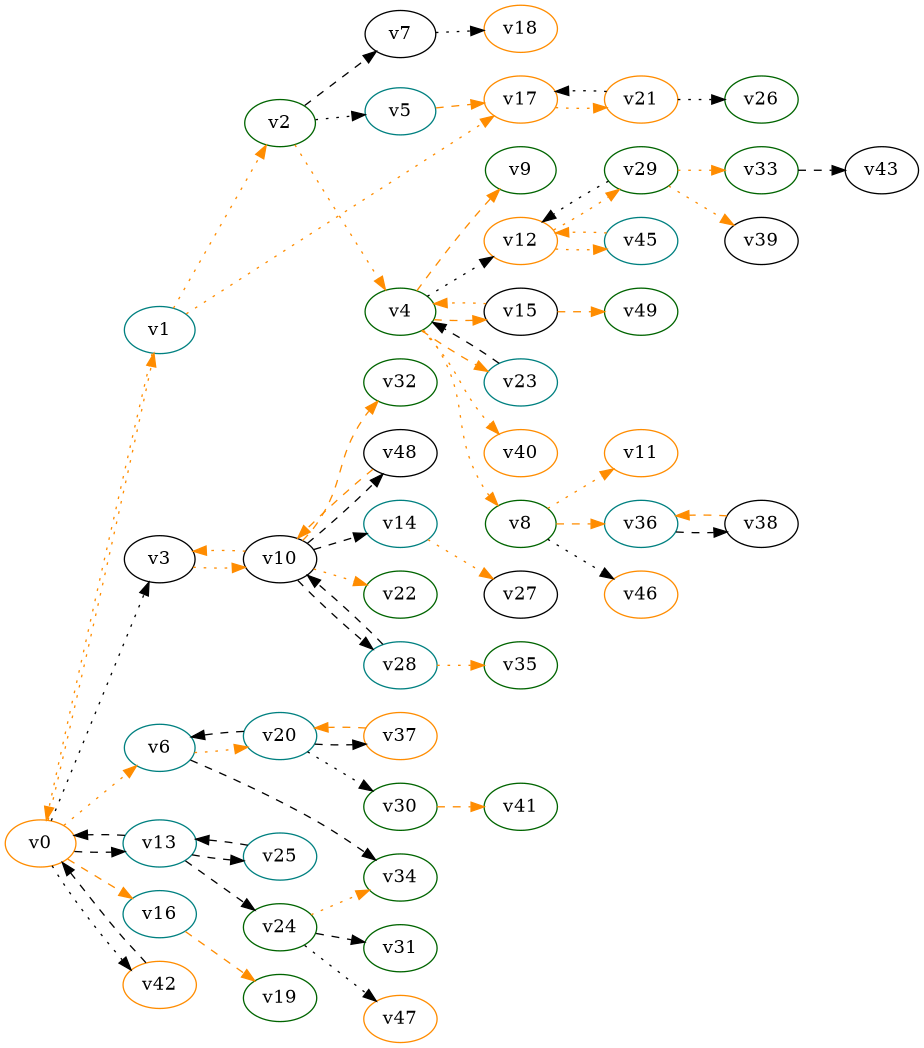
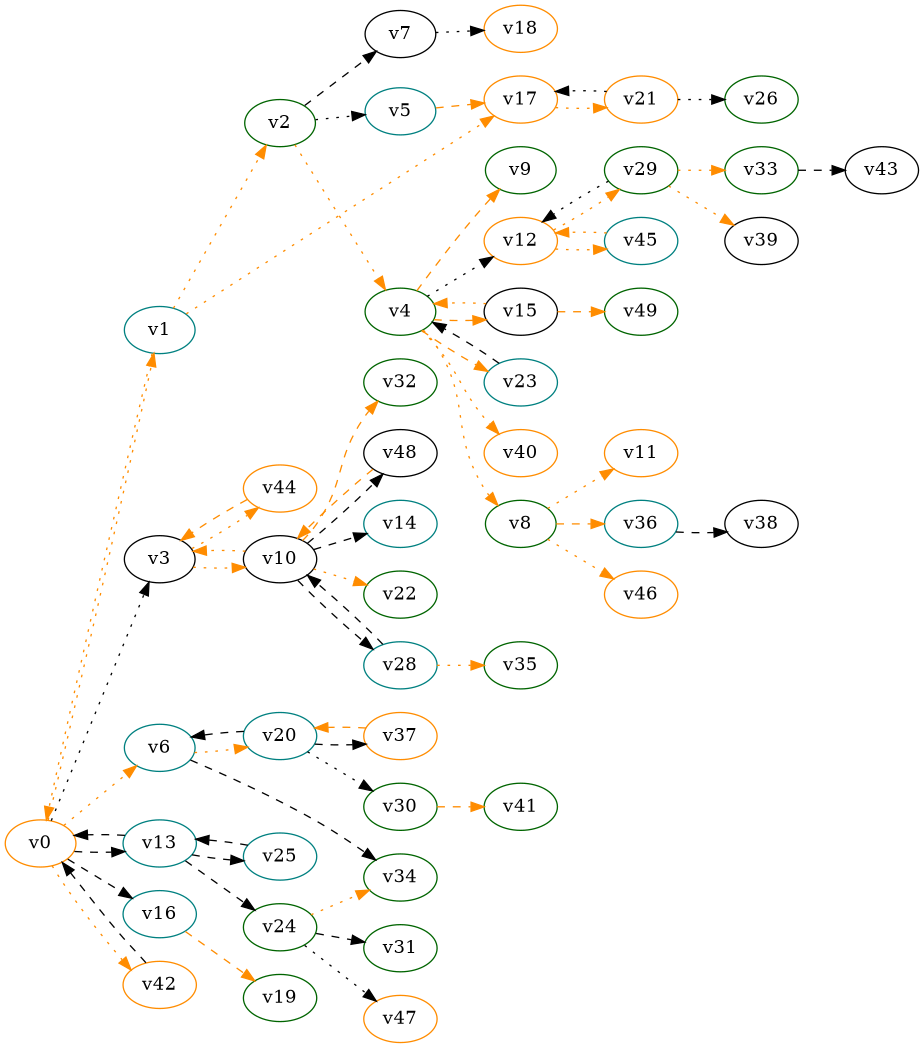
  digraph {
    rankdir=LR
    node [color=darkgreen player=0 weight=11]
    edge [color=darkorange style=dotted]
    v0 [color=darkorange weight=-2]
    v1 [color=teal player=1 weight=9]
    v3 [color=black player=1 weight=13]
    v6 [color=teal weight=0]
    v13 [color=teal player=1 weight=9]
    v16 [color=teal weight=1]
    v42 [color=darkorange weight=9]
    v2 [weight=4]
    v17 [color=darkorange player=1 weight=14]
    v10 [color=black]
+   v44 [color=darkorange]
    v20 [color=teal weight=-1]
    v34 [weight=6]
    v24 [weight=8]
    v25 [color=teal player=1 weight=-3]
    v19 [player=1 weight=12]
    v4 [weight=3]
    v5 [color=teal player=1 weight=10]
    v7 [color=black player=1 weight=4]
    v21 [color=darkorange player=1 weight=1]
    v8 [weight=13]
    v9 [player=1 weight=12]
    v12 [color=darkorange weight=13]
    v15 [color=black player=1 weight=10]
    v23 [color=teal player=1 weight=10]
    v40 [color=darkorange weight=17]
    v18 [color=darkorange weight=13]
    v14 [color=teal weight=4]
    v22 [weight=6]
    v28 [color=teal weight=0]
    v32 [weight=8]
    v48 [color=black weight=2]
    v11 [color=darkorange player=1 weight=17]
    v36 [color=teal weight=-1]
    v46 [color=darkorange]
    v29 [player=1]
    v45 [color=teal player=1 weight=5]
    v49 [player=1 weight=14]
    v30 [weight=7]
    v37 [color=darkorange player=1 weight=4]
    v38 [color=black weight=4]
-   v27 [color=black player=1 weight=16]
    v35 [player=1 weight=8]
    v33 [player=1 weight=7]
    v39 [color=black player=1 weight=15]
    v31 [player=1 weight=1]
    v47 [color=darkorange player=1 weight=3]
    v26
    v41 [player=1 weight=12]
    v43 [color=black player=1]
    v0 -> v1
    v0 -> v3 [color=black]
    v0 -> v6
    v0 -> v13 [color=black style=dashed]
-   v0 -> v16 [style=dashed]
-   v0 -> v42 [color=black]
+   v0 -> v16 [color=black style=dashed]
+   v0 -> v42
    v1 -> v0
    v1 -> v2
    v1 -> v17
    v3 -> v10
+   v3 -> v44
    v6 -> v20
    v6 -> v34 [color=black style=dashed]
    v13 -> v0 [color=black style=dashed]
    v13 -> v24 [color=black style=dashed]
    v13 -> v25 [color=black style=dashed]
    v16 -> v19 [style=dashed]
    v42 -> v0 [color=black style=dashed]
    v2 -> v4
    v2 -> v5 [color=black]
    v2 -> v7 [color=black style=dashed]
    v17 -> v21
    v10 -> v3
    v10 -> v14 [color=black style=dashed]
    v10 -> v22
    v10 -> v28 [color=black style=dashed]
    v10 -> v32 [style=dashed]
    v10 -> v48 [color=black style=dashed]
+   v44 -> v3 [style=dashed]
    v20 -> v6 [color=black style=dashed]
    v20 -> v30 [color=black]
    v20 -> v37 [color=black style=dashed]
    v24 -> v34
    v24 -> v31 [color=black style=dashed]
    v24 -> v47 [color=black]
    v25 -> v13 [color=black style=dashed]
    v4 -> v8
    v4 -> v9 [style=dashed]
    v4 -> v12 [color=black]
    v4 -> v15 [style=dashed]
    v4 -> v23 [style=dashed]
    v4 -> v40
    v5 -> v17 [style=dashed]
    v7 -> v18 [color=black]
    v21 -> v17 [color=black]
    v21 -> v26 [color=black]
    v8 -> v11
    v8 -> v36 [style=dashed]
-   v8 -> v46 [color=black]
+   v8 -> v46
    v12 -> v29
    v12 -> v45
    v15 -> v4
    v15 -> v49 [style=dashed]
    v23 -> v4 [color=black style=dashed]
-   v14 -> v27
    v28 -> v10 [color=black style=dashed]
    v28 -> v35
    v48 -> v10 [style=dashed]
    v36 -> v38 [color=black style=dashed]
    v29 -> v12 [color=black]
    v29 -> v33
    v29 -> v39
    v45 -> v12
    v30 -> v41 [style=dashed]
    v37 -> v20 [style=dashed]
-   v38 -> v36 [style=dashed]
    v33 -> v43 [color=black style=dashed]
  }
